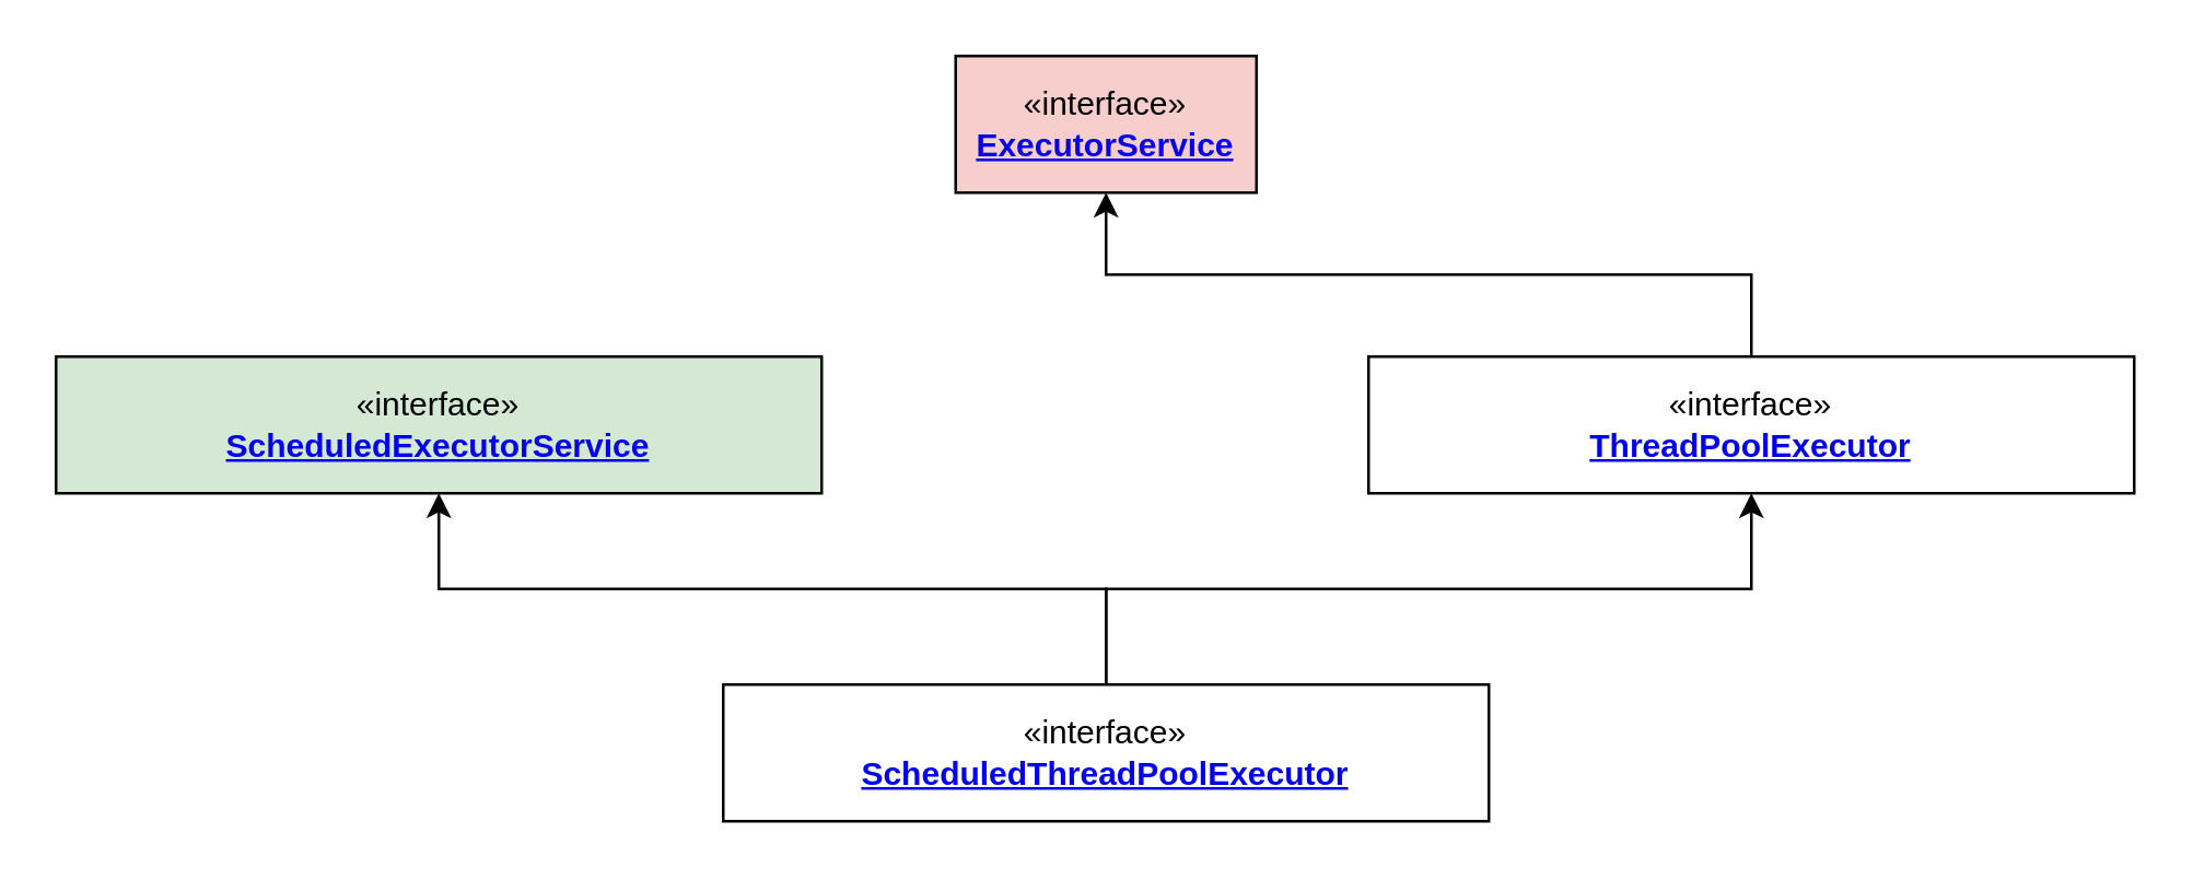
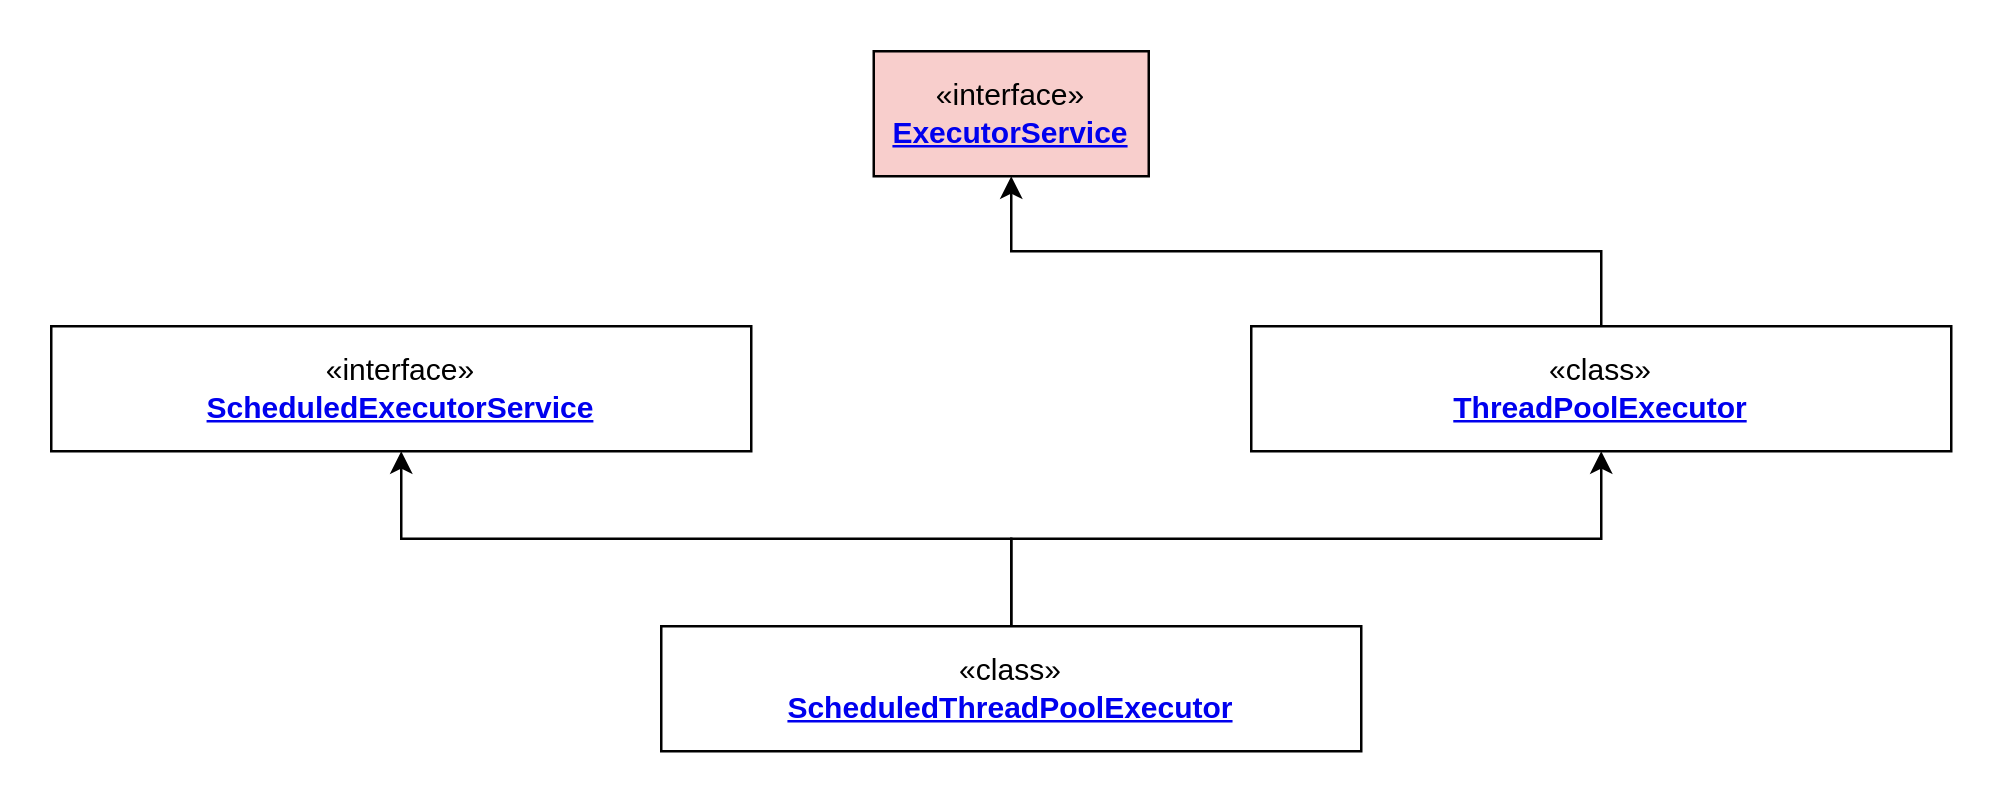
  <mxCell id="0" />
  <mxCell id="1" parent="0" />
  <mxCell id="2" value="«interface»&lt;br&gt;&lt;b&gt;&lt;a href=&quot;https://docs.oracle.com/javase/8/docs/api/java/util/concurrent/ExecutorService.html&quot;&gt;ExecutorService&lt;/a&gt;&lt;/b&gt;" style="html=1;whiteSpace=wrap;fillColor=#f8cecc;" vertex="1" parent="1"><mxGeometry x="349" y="20" width="110" height="50" as="geometry" /></mxCell>
- <mxCell id="3" value="«interface»&lt;br&gt;&lt;b&gt;&lt;a href=&quot;https://docs.oracle.com/javase/8/docs/api/java/util/concurrent/ScheduledExecutorService.html&quot;&gt;ScheduledExecutorService&lt;/a&gt;&lt;/b&gt;" style="html=1;whiteSpace=wrap;fillColor=#d5e8d4;" vertex="1" parent="1"><mxGeometry x="20" y="130" width="280" height="50" as="geometry" /></mxCell>
+ <mxCell id="3" value="«interface»&lt;br&gt;&lt;b&gt;&lt;a href=&quot;https://docs.oracle.com/javase/8/docs/api/java/util/concurrent/ScheduledExecutorService.html&quot;&gt;ScheduledExecutorService&lt;/a&gt;&lt;/b&gt;" style="html=1;whiteSpace=wrap;" vertex="1" parent="1"><mxGeometry x="20" y="130" width="280" height="50" as="geometry" /></mxCell>
  <mxCell id="4" style="edgeStyle=orthogonalEdgeStyle;rounded=0;orthogonalLoop=1;jettySize=auto;html=1;exitX=0.5;exitY=0;exitDx=0;exitDy=0;entryX=0.5;entryY=1;entryDx=0;entryDy=0;" edge="1" parent="1" source="5" target="2"><mxGeometry relative="1" as="geometry" /></mxCell>
- <mxCell id="5" value="«interface»&lt;br&gt;&lt;b&gt;&lt;a href=&quot;https://docs.oracle.com/javase/8/docs/api/java/util/concurrent/ThreadPoolExecutor.html&quot;&gt;ThreadPoolExecutor&lt;/a&gt;&lt;/b&gt;" style="html=1;whiteSpace=wrap;" vertex="1" parent="1"><mxGeometry x="500" y="130" width="280" height="50" as="geometry" /></mxCell>
+ <mxCell id="5" value="«class»&lt;br&gt;&lt;b&gt;&lt;a href=&quot;https://docs.oracle.com/javase/8/docs/api/java/util/concurrent/ThreadPoolExecutor.html&quot;&gt;ThreadPoolExecutor&lt;/a&gt;&lt;/b&gt;" style="html=1;whiteSpace=wrap;" vertex="1" parent="1"><mxGeometry x="500" y="130" width="280" height="50" as="geometry" /></mxCell>
  <mxCell id="6" style="edgeStyle=orthogonalEdgeStyle;rounded=0;orthogonalLoop=1;jettySize=auto;html=1;exitX=0.5;exitY=0;exitDx=0;exitDy=0;entryX=0.5;entryY=1;entryDx=0;entryDy=0;" edge="1" parent="1" source="8" target="3"><mxGeometry relative="1" as="geometry" /></mxCell>
  <mxCell id="7" style="edgeStyle=orthogonalEdgeStyle;rounded=0;orthogonalLoop=1;jettySize=auto;html=1;exitX=0.5;exitY=0;exitDx=0;exitDy=0;entryX=0.5;entryY=1;entryDx=0;entryDy=0;" edge="1" parent="1" source="8" target="5"><mxGeometry relative="1" as="geometry" /></mxCell>
- <mxCell id="8" value="«interface»&lt;br&gt;&lt;b&gt;&lt;a href=&quot;https://docs.oracle.com/javase/8/docs/api/java/util/concurrent/ScheduledThreadPoolExecutor.html&quot;&gt;ScheduledThreadPoolExecutor&lt;/a&gt;&lt;/b&gt;" style="html=1;whiteSpace=wrap;" vertex="1" parent="1"><mxGeometry x="264" y="250" width="280" height="50" as="geometry" /></mxCell>
+ <mxCell id="8" value="«class»&lt;br&gt;&lt;b&gt;&lt;a href=&quot;https://docs.oracle.com/javase/8/docs/api/java/util/concurrent/ScheduledThreadPoolExecutor.html&quot;&gt;ScheduledThreadPoolExecutor&lt;/a&gt;&lt;/b&gt;" style="html=1;whiteSpace=wrap;" vertex="1" parent="1"><mxGeometry x="264" y="250" width="280" height="50" as="geometry" /></mxCell>
